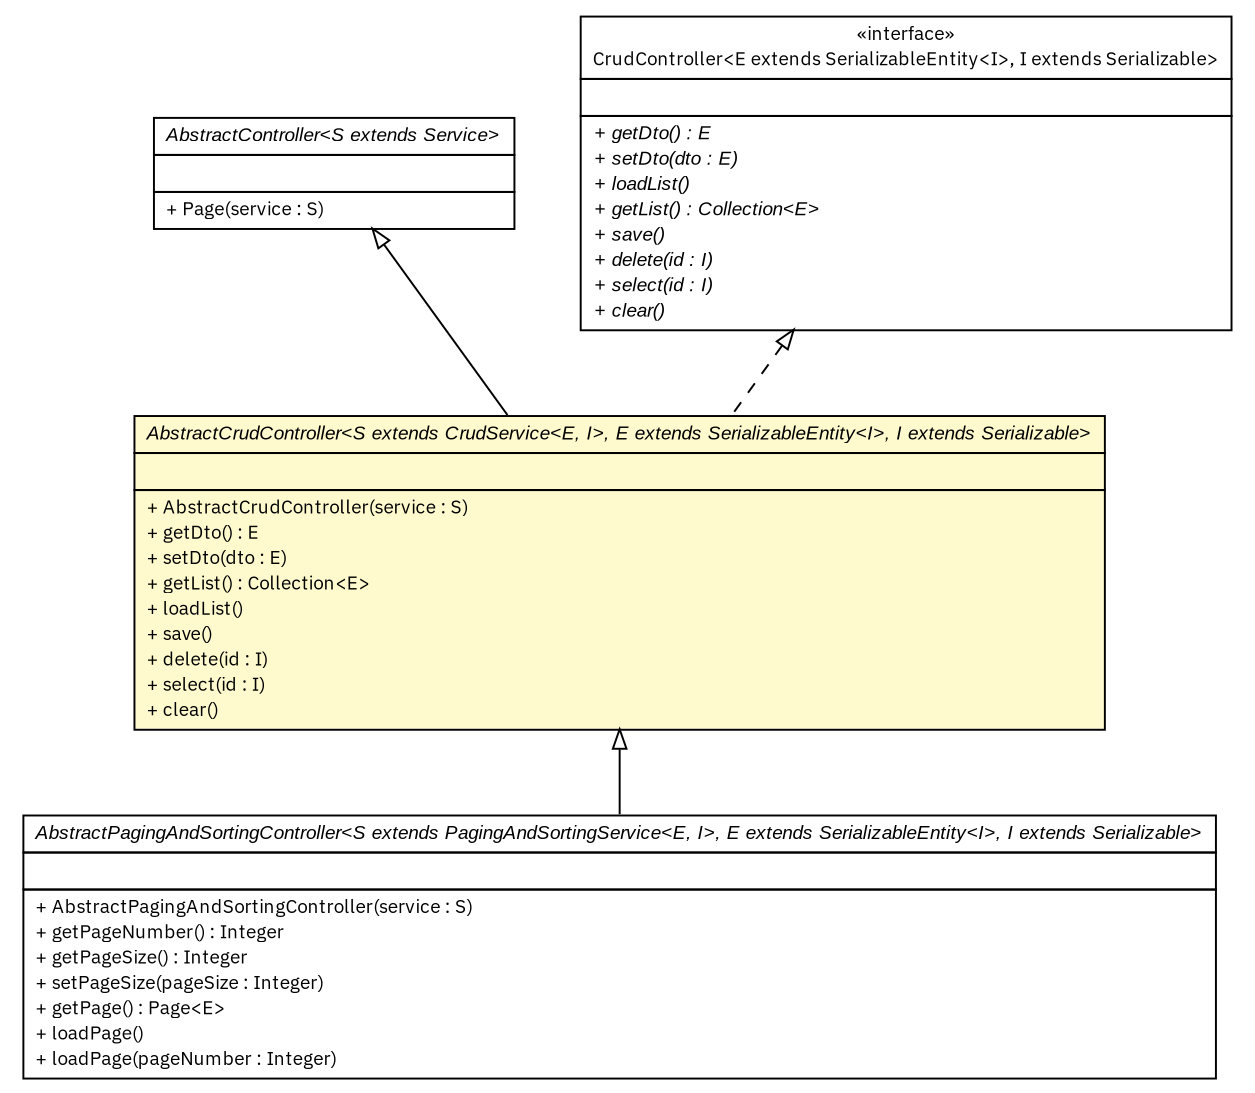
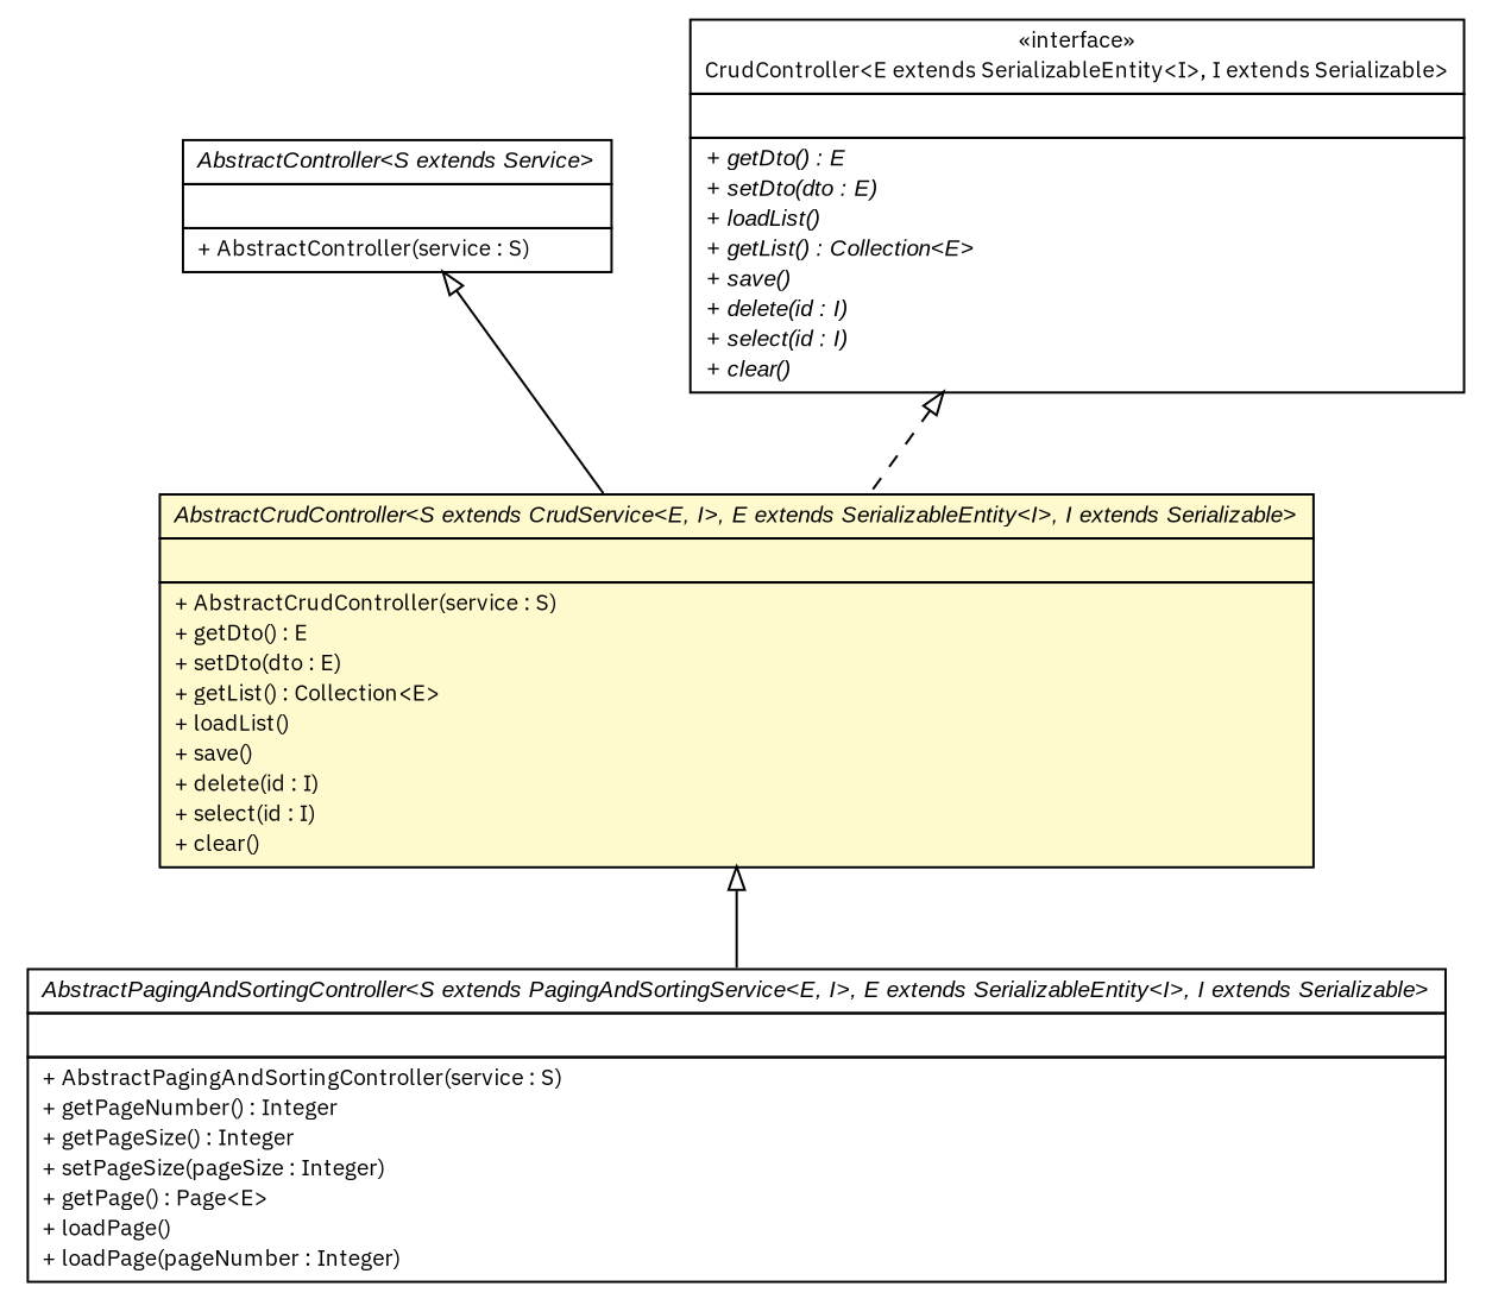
  digraph {
    nodesep=0.25
    ranksep=0.5
    fontname="IBM Plex Sans"
    node [fontcolor=black fontname="IBM Plex Sans" fontsize=10.0 shape=plaintext]
    edge [arrowtail=empty dir=back fontname="IBM Plex Sans" fontsize=10 headport=p labelfontname=arial labelfontsize=10 tailport=p]
    n1 [label=<<table title="br.gov.to.sefaz.common.controller.AbstractPagingAndSortingController" border="0" cellborder="1" cellspacing="0" cellpadding="2" port="p" href="./AbstractPagingAndSortingController.html"> 		<tr><td><table border="0" cellspacing="0" cellpadding="1"> <tr><td align="center" balign="center"><font face="arial italic"> AbstractPagingAndSortingController&lt;S extends PagingAndSortingService&lt;E, I&gt;, E extends SerializableEntity&lt;I&gt;, I extends Serializable&gt; </font></td></tr> 		</table></td></tr> 		<tr><td><table border="0" cellspacing="0" cellpadding="1"> <tr><td align="left" balign="left">  </td></tr> 		</table></td></tr> 		<tr><td><table border="0" cellspacing="0" cellpadding="1"> <tr><td align="left" balign="left"> + AbstractPagingAndSortingController(service : S) </td></tr> <tr><td align="left" balign="left"> + getPageNumber() : Integer </td></tr> <tr><td align="left" balign="left"> + getPageSize() : Integer </td></tr> <tr><td align="left" balign="left"> + setPageSize(pageSize : Integer) </td></tr> <tr><td align="left" balign="left"> + getPage() : Page&lt;E&gt; </td></tr> <tr><td align="left" balign="left"> + loadPage() </td></tr> <tr><td align="left" balign="left"> + loadPage(pageNumber : Integer) </td></tr> 		</table></td></tr> 		</table>>]
    n2 [label=<<table title="br.gov.to.sefaz.common.controller.AbstractCrudController" border="0" cellborder="1" cellspacing="0" cellpadding="2" port="p" bgcolor="lemonChiffon" href="./AbstractCrudController.html"> 		<tr><td><table border="0" cellspacing="0" cellpadding="1"> <tr><td align="center" balign="center"><font face="arial italic"> AbstractCrudController&lt;S extends CrudService&lt;E, I&gt;, E extends SerializableEntity&lt;I&gt;, I extends Serializable&gt; </font></td></tr> 		</table></td></tr> 		<tr><td><table border="0" cellspacing="0" cellpadding="1"> <tr><td align="left" balign="left">  </td></tr> 		</table></td></tr> 		<tr><td><table border="0" cellspacing="0" cellpadding="1"> <tr><td align="left" balign="left"> + AbstractCrudController(service : S) </td></tr> <tr><td align="left" balign="left"> + getDto() : E </td></tr> <tr><td align="left" balign="left"> + setDto(dto : E) </td></tr> <tr><td align="left" balign="left"> + getList() : Collection&lt;E&gt; </td></tr> <tr><td align="left" balign="left"> + loadList() </td></tr> <tr><td align="left" balign="left"> + save() </td></tr> <tr><td align="left" balign="left"> + delete(id : I) </td></tr> <tr><td align="left" balign="left"> + select(id : I) </td></tr> <tr><td align="left" balign="left"> + clear() </td></tr> 		</table></td></tr> 		</table>>]
-   n3 [label=<<table title="br.gov.to.sefaz.common.controller.AbstractController" border="0" cellborder="1" cellspacing="0" cellpadding="2" port="p" href="./AbstractController.html"> 		<tr><td><table border="0" cellspacing="0" cellpadding="1"> <tr><td align="center" balign="center"><font face="arial italic"> AbstractController&lt;S extends Service&gt; </font></td></tr> 		</table></td></tr> 		<tr><td><table border="0" cellspacing="0" cellpadding="1"> <tr><td align="left" balign="left">  </td></tr> 		</table></td></tr> 		<tr><td><table border="0" cellspacing="0" cellpadding="1"> <tr><td align="left" balign="left"> + Page(service : S) </td></tr> 		</table></td></tr> 		</table>>]
+   n3 [label=<<table title="br.gov.to.sefaz.common.controller.AbstractController" border="0" cellborder="1" cellspacing="0" cellpadding="2" port="p" href="./AbstractController.html"> 		<tr><td><table border="0" cellspacing="0" cellpadding="1"> <tr><td align="center" balign="center"><font face="arial italic"> AbstractController&lt;S extends Service&gt; </font></td></tr> 		</table></td></tr> 		<tr><td><table border="0" cellspacing="0" cellpadding="1"> <tr><td align="left" balign="left">  </td></tr> 		</table></td></tr> 		<tr><td><table border="0" cellspacing="0" cellpadding="1"> <tr><td align="left" balign="left"> + AbstractController(service : S) </td></tr> 		</table></td></tr> 		</table>>]
    n4 [label=<<table title="br.gov.to.sefaz.common.controller.iface.CrudController" border="0" cellborder="1" cellspacing="0" cellpadding="2" port="p" href="./iface/CrudController.html"> 		<tr><td><table border="0" cellspacing="0" cellpadding="1"> <tr><td align="center" balign="center"> &#171;interface&#187; </td></tr> <tr><td align="center" balign="center"> CrudController&lt;E extends SerializableEntity&lt;I&gt;, I extends Serializable&gt; </td></tr> 		</table></td></tr> 		<tr><td><table border="0" cellspacing="0" cellpadding="1"> <tr><td align="left" balign="left">  </td></tr> 		</table></td></tr> 		<tr><td><table border="0" cellspacing="0" cellpadding="1"> <tr><td align="left" balign="left"><font face="arial italic" point-size="10.0"> + getDto() : E </font></td></tr> <tr><td align="left" balign="left"><font face="arial italic" point-size="10.0"> + setDto(dto : E) </font></td></tr> <tr><td align="left" balign="left"><font face="arial italic" point-size="10.0"> + loadList() </font></td></tr> <tr><td align="left" balign="left"><font face="arial italic" point-size="10.0"> + getList() : Collection&lt;E&gt; </font></td></tr> <tr><td align="left" balign="left"><font face="arial italic" point-size="10.0"> + save() </font></td></tr> <tr><td align="left" balign="left"><font face="arial italic" point-size="10.0"> + delete(id : I) </font></td></tr> <tr><td align="left" balign="left"><font face="arial italic" point-size="10.0"> + select(id : I) </font></td></tr> <tr><td align="left" balign="left"><font face="arial italic" point-size="10.0"> + clear() </font></td></tr> 		</table></td></tr> 		</table>>]
    n2 -> n1
    n3 -> n2
    n4 -> n2 [style=dashed]
  }
